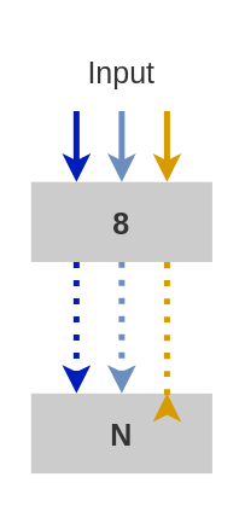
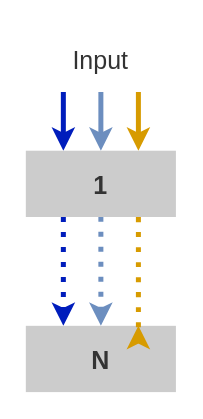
  <mxCell id="0" />
  <mxCell id="1" parent="0" />
  <mxCell id="2" style="edgeStyle=orthogonalEdgeStyle;rounded=0;orthogonalLoop=1;jettySize=auto;html=1;exitX=0.5;exitY=1;exitDx=0;exitDy=0;entryX=0.5;entryY=0;entryDx=0;entryDy=0;strokeWidth=4;fontSize=20;curved=1;fillColor=#dae8fc;strokeColor=#6c8ebf;" parent="1" source="5" target="8" edge="1"><mxGeometry relative="1" as="geometry" /></mxCell>
  <mxCell id="3" style="edgeStyle=orthogonalEdgeStyle;rounded=0;orthogonalLoop=1;jettySize=auto;html=1;exitX=0.25;exitY=1;exitDx=0;exitDy=0;curved=1;strokeWidth=4;entryX=0.25;entryY=0;entryDx=0;entryDy=0;fillColor=#0050ef;strokeColor=#001DBC;" parent="1" source="5" target="8" edge="1"><mxGeometry relative="1" as="geometry" /></mxCell>
  <mxCell id="4" style="edgeStyle=orthogonalEdgeStyle;rounded=0;orthogonalLoop=1;jettySize=auto;html=1;exitX=0.75;exitY=1;exitDx=0;exitDy=0;entryX=0.75;entryY=0;entryDx=0;entryDy=0;curved=1;strokeWidth=4;fillColor=#ffe6cc;strokeColor=#d79b00;" parent="1" source="5" target="8" edge="1"><mxGeometry relative="1" as="geometry" /></mxCell>
  <mxCell id="5" value="&lt;font style=&quot;font-size: 20px;&quot;&gt;Input&lt;/font&gt;" style="rounded=0;whiteSpace=wrap;html=1;fillColor=#ffffff;fontColor=#333333;strokeColor=none;" parent="1" vertex="1"><mxGeometry x="20" y="20" width="120" height="53" as="geometry" /></mxCell>
  <mxCell id="6" style="edgeStyle=orthogonalEdgeStyle;rounded=0;orthogonalLoop=1;jettySize=auto;html=1;exitX=0.5;exitY=1;exitDx=0;exitDy=0;curved=1;fillColor=#dae8fc;strokeColor=#6c8ebf;strokeWidth=4;dashed=1;dashPattern=1 2;entryX=0.5;entryY=0;entryDx=0;entryDy=0;" parent="1" source="8" target="9" edge="1"><mxGeometry relative="1" as="geometry"><Array as="points" /><mxPoint x="260" y="410" as="targetPoint" /></mxGeometry></mxCell>
  <mxCell id="7" style="edgeStyle=orthogonalEdgeStyle;rounded=0;orthogonalLoop=1;jettySize=auto;html=1;exitX=0.25;exitY=1;exitDx=0;exitDy=0;entryX=0.25;entryY=0;entryDx=0;entryDy=0;strokeWidth=4;fillColor=#0050ef;strokeColor=#001DBC;dashed=1;dashPattern=1 2;" edge="1" parent="1" source="8" target="9"><mxGeometry relative="1" as="geometry" /></mxCell>
- <mxCell id="8" value="&lt;span style=&quot;font-size: 13px;&quot; lang=&quot;de&quot; class=&quot;ILfuVd&quot;&gt;&lt;span style=&quot;font-size: 20px;&quot; class=&quot;hgKElc&quot;&gt;&lt;font style=&quot;font-size: 20px;&quot;&gt;&lt;b&gt;8&lt;/b&gt;&lt;/font&gt;&lt;/span&gt;&lt;/span&gt;&lt;span style=&quot;font-size: 13px;&quot; lang=&quot;de&quot; class=&quot;ILfuVd&quot;&gt;&lt;span style=&quot;font-size: 20px;&quot; class=&quot;hgKElc&quot;&gt;&lt;font style=&quot;font-size: 20px;&quot;&gt;&lt;b&gt;&lt;br&gt;&lt;/b&gt;&lt;/font&gt;&lt;/span&gt;&lt;/span&gt;" style="rounded=0;whiteSpace=wrap;html=1;fillColor=#CCCCCC;fontColor=#333333;strokeColor=none;" parent="1" vertex="1"><mxGeometry x="20" y="120" width="120" height="53" as="geometry" /></mxCell>
+ <mxCell id="8" value="&lt;span style=&quot;font-size: 13px;&quot; lang=&quot;de&quot; class=&quot;ILfuVd&quot;&gt;&lt;span style=&quot;font-size: 20px;&quot; class=&quot;hgKElc&quot;&gt;&lt;font style=&quot;font-size: 20px;&quot;&gt;&lt;b&gt;1&lt;/b&gt;&lt;/font&gt;&lt;/span&gt;&lt;/span&gt;&lt;span style=&quot;font-size: 13px;&quot; lang=&quot;de&quot; class=&quot;ILfuVd&quot;&gt;&lt;span style=&quot;font-size: 20px;&quot; class=&quot;hgKElc&quot;&gt;&lt;font style=&quot;font-size: 20px;&quot;&gt;&lt;b&gt;&lt;br&gt;&lt;/b&gt;&lt;/font&gt;&lt;/span&gt;&lt;/span&gt;" style="rounded=0;whiteSpace=wrap;html=1;fillColor=#CCCCCC;fontColor=#333333;strokeColor=none;" parent="1" vertex="1"><mxGeometry x="20" y="120" width="120" height="53" as="geometry" /></mxCell>
  <mxCell id="9" value="&lt;span style=&quot;font-size: 13px;&quot; lang=&quot;de&quot; class=&quot;ILfuVd&quot;&gt;&lt;span style=&quot;font-size: 20px;&quot; class=&quot;hgKElc&quot;&gt;&lt;font style=&quot;font-size: 20px;&quot;&gt;&lt;b&gt;N&lt;/b&gt;&lt;/font&gt;&lt;/span&gt;&lt;/span&gt;&lt;span style=&quot;font-size: 13px;&quot; lang=&quot;de&quot; class=&quot;ILfuVd&quot;&gt;&lt;span style=&quot;font-size: 20px;&quot; class=&quot;hgKElc&quot;&gt;&lt;font style=&quot;font-size: 20px;&quot;&gt;&lt;br&gt;&lt;/font&gt;&lt;/span&gt;&lt;/span&gt;" style="rounded=0;whiteSpace=wrap;html=1;fillColor=#CCCCCC;fontColor=#333333;strokeColor=none;" parent="1" vertex="1"><mxGeometry x="20" y="260" width="120" height="53" as="geometry" /></mxCell>
  <mxCell id="10" style="edgeStyle=orthogonalEdgeStyle;rounded=0;orthogonalLoop=1;jettySize=auto;html=1;exitX=0.75;exitY=1;exitDx=0;exitDy=0;curved=1;strokeWidth=4;fillColor=#ffe6cc;strokeColor=#d79b00;entryX=0.75;entryY=0;entryDx=0;entryDy=0;dashed=1;dashPattern=1 2;" parent="1" source="8" target="9" edge="1"><mxGeometry relative="1" as="geometry"><mxPoint x="140.04" y="498.5" as="targetPoint" /><Array as="points"><mxPoint x="110" y="290" /><mxPoint x="110" y="290" /></Array><mxPoint x="180" y="231.5" as="sourcePoint" /></mxGeometry></mxCell>
